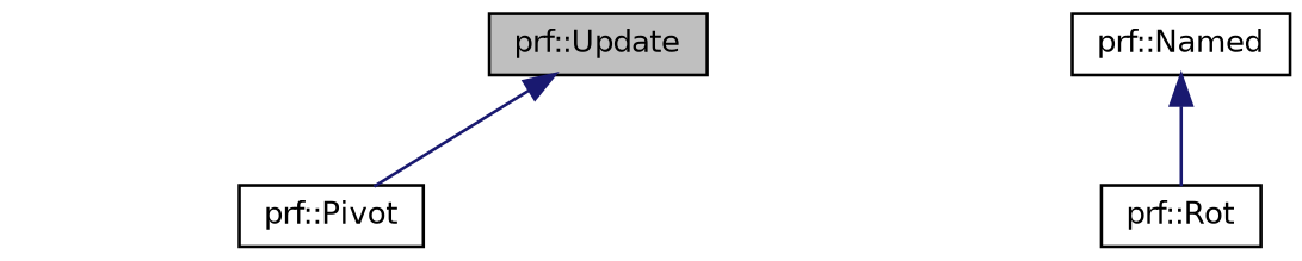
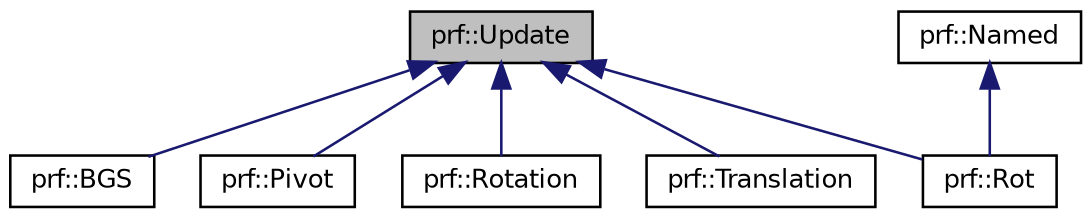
  digraph {
    node [color=black fontname=Helvetica fontsize=10 shape=record]
    edge [color=midnightblue dir=back fontname=Helvetica fontsize=10 labelfontname=Helvetica labelfontsize=10 style=solid]
    n1 [fillcolor=grey75 fontcolor=black height=0.2 label="prf::Update" style=filled width=0.4]
+   n2 [height=0.2 label="prf::BGS" width=0.4]
    n3 [height=0.2 label="prf::Pivot" width=0.4]
    n4 [height=0.2 label="prf::Rot" width=0.4]
+   n5 [height=0.2 label="prf::Rotation" width=0.4]
+   n6 [height=0.2 label="prf::Translation" width=0.4]
    n7 [height=0.2 label="prf::Named" width=0.4]
+   n1 -> n2
    n1 -> n3
+   n1 -> n4
+   n1 -> n5
+   n1 -> n6
    n7 -> n4
  }
